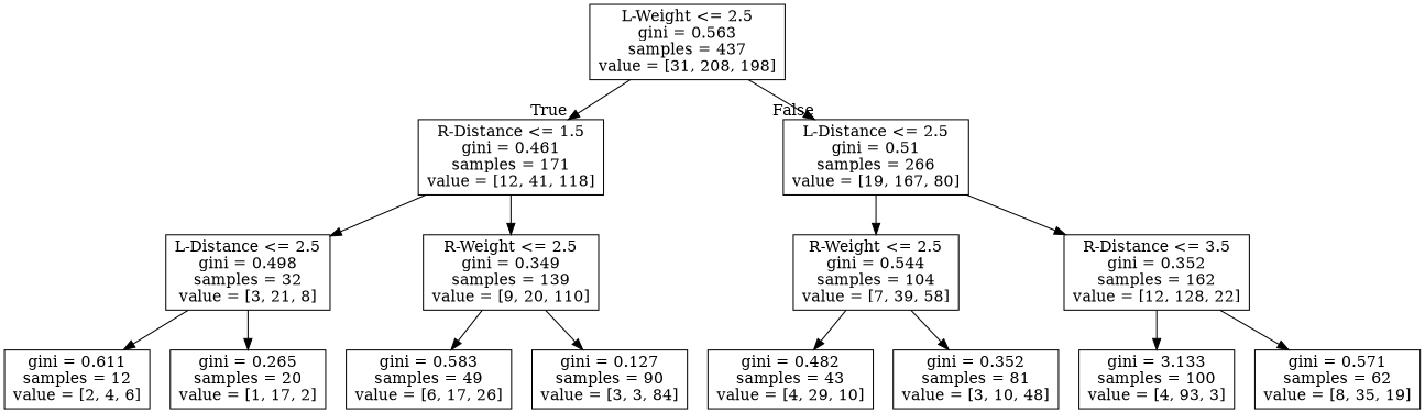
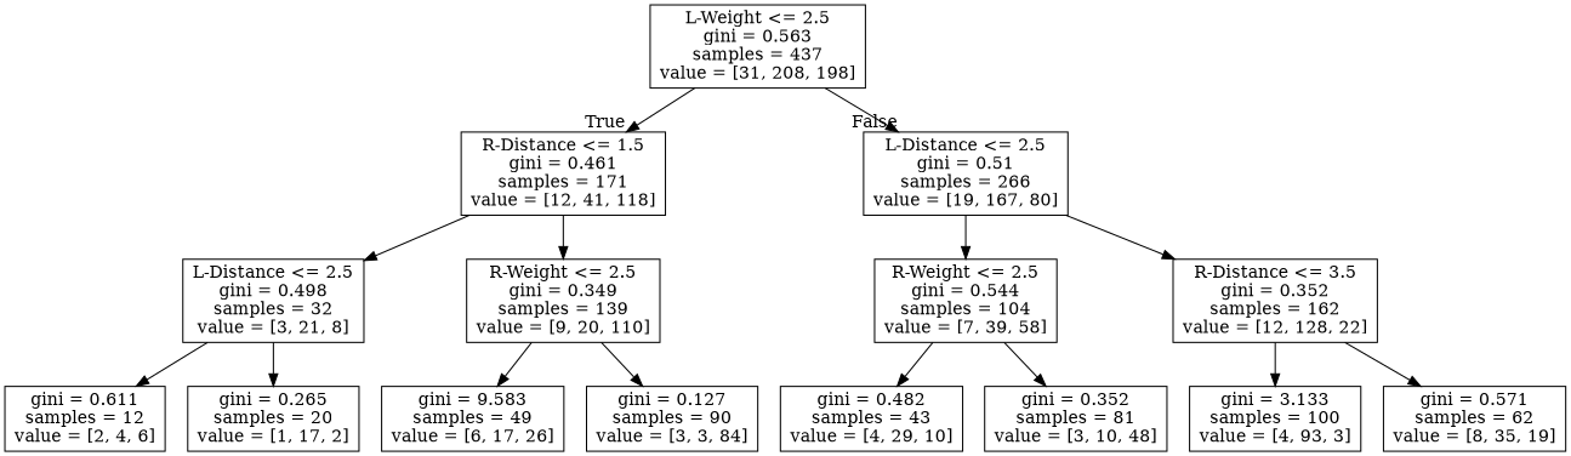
  digraph {
    node [shape=box]
    n1 [label="L-Weight <= 2.5\ngini = 0.563\nsamples = 437\nvalue = [31, 208, 198]"]
    n2 [label="R-Distance <= 1.5\ngini = 0.461\nsamples = 171\nvalue = [12, 41, 118]"]
    n3 [label="L-Distance <= 2.5\ngini = 0.51\nsamples = 266\nvalue = [19, 167, 80]"]
    n4 [label="L-Distance <= 2.5\ngini = 0.498\nsamples = 32\nvalue = [3, 21, 8]"]
    n5 [label="R-Weight <= 2.5\ngini = 0.349\nsamples = 139\nvalue = [9, 20, 110]"]
    n6 [label="R-Weight <= 2.5\ngini = 0.544\nsamples = 104\nvalue = [7, 39, 58]"]
    n7 [label="R-Distance <= 3.5\ngini = 0.352\nsamples = 162\nvalue = [12, 128, 22]"]
    n8 [label="gini = 0.611\nsamples = 12\nvalue = [2, 4, 6]"]
    n9 [label="gini = 0.265\nsamples = 20\nvalue = [1, 17, 2]"]
-   n10 [label="gini = 0.583\nsamples = 49\nvalue = [6, 17, 26]"]
+   n10 [label="gini = 9.583\nsamples = 49\nvalue = [6, 17, 26]"]
    n11 [label="gini = 0.127\nsamples = 90\nvalue = [3, 3, 84]"]
    n12 [label="gini = 0.482\nsamples = 43\nvalue = [4, 29, 10]"]
    n13 [label="gini = 0.352\nsamples = 81\nvalue = [3, 10, 48]"]
    n14 [label="gini = 3.133\nsamples = 100\nvalue = [4, 93, 3]"]
    n15 [label="gini = 0.571\nsamples = 62\nvalue = [8, 35, 19]"]
    n1 -> n2 [headlabel=True labelangle=45 labeldistance=2.5]
    n1 -> n3 [headlabel=False labelangle=-45 labeldistance=2.5]
    n2 -> n4
    n2 -> n5
    n3 -> n6
    n3 -> n7
    n4 -> n8
    n4 -> n9
    n5 -> n10
    n5 -> n11
    n6 -> n12
    n6 -> n13
    n7 -> n14
    n7 -> n15
  }
